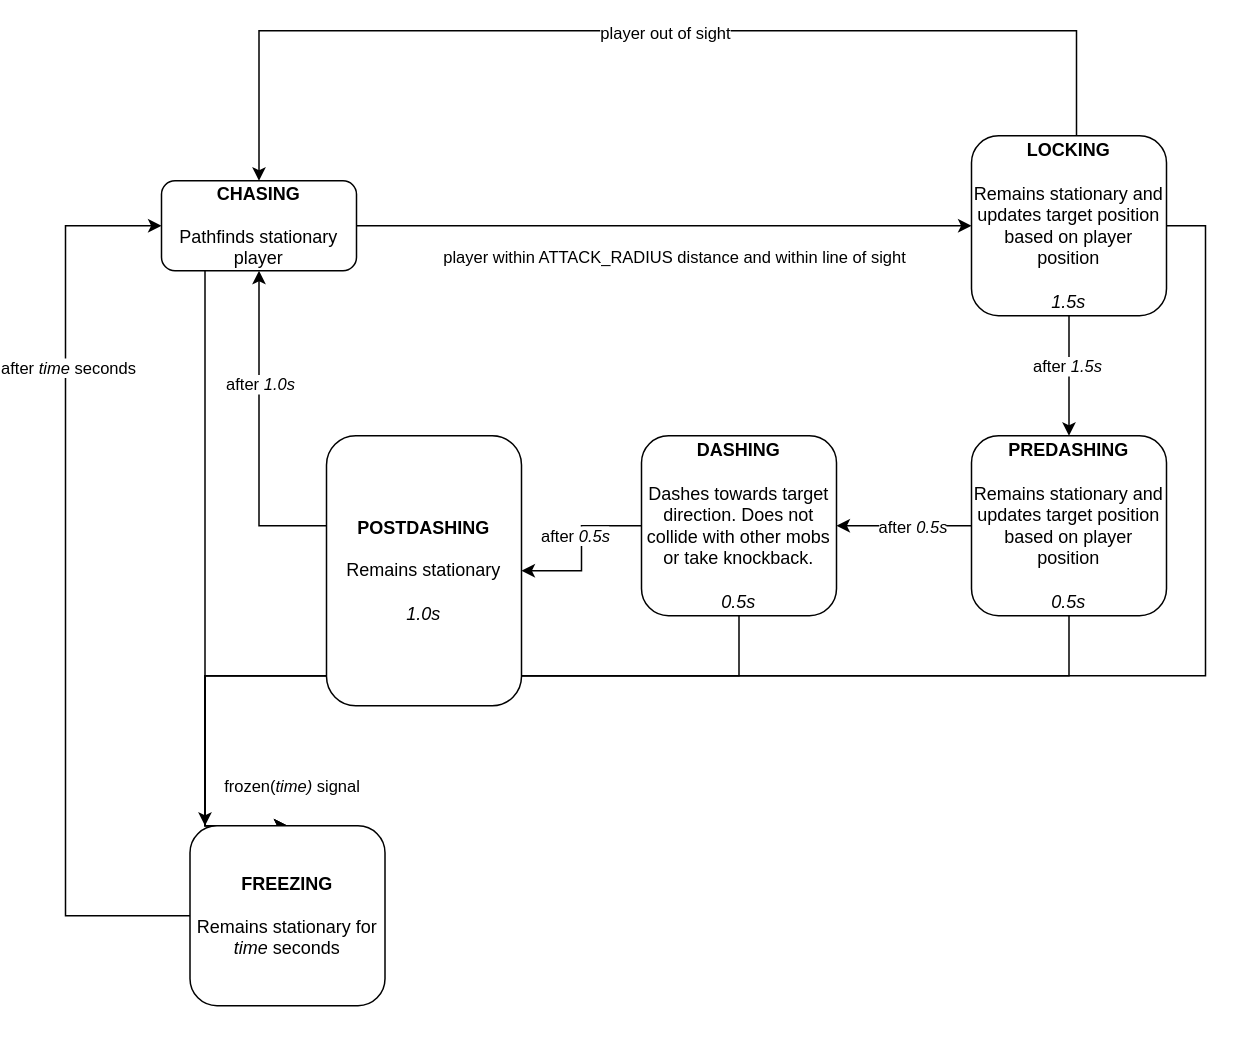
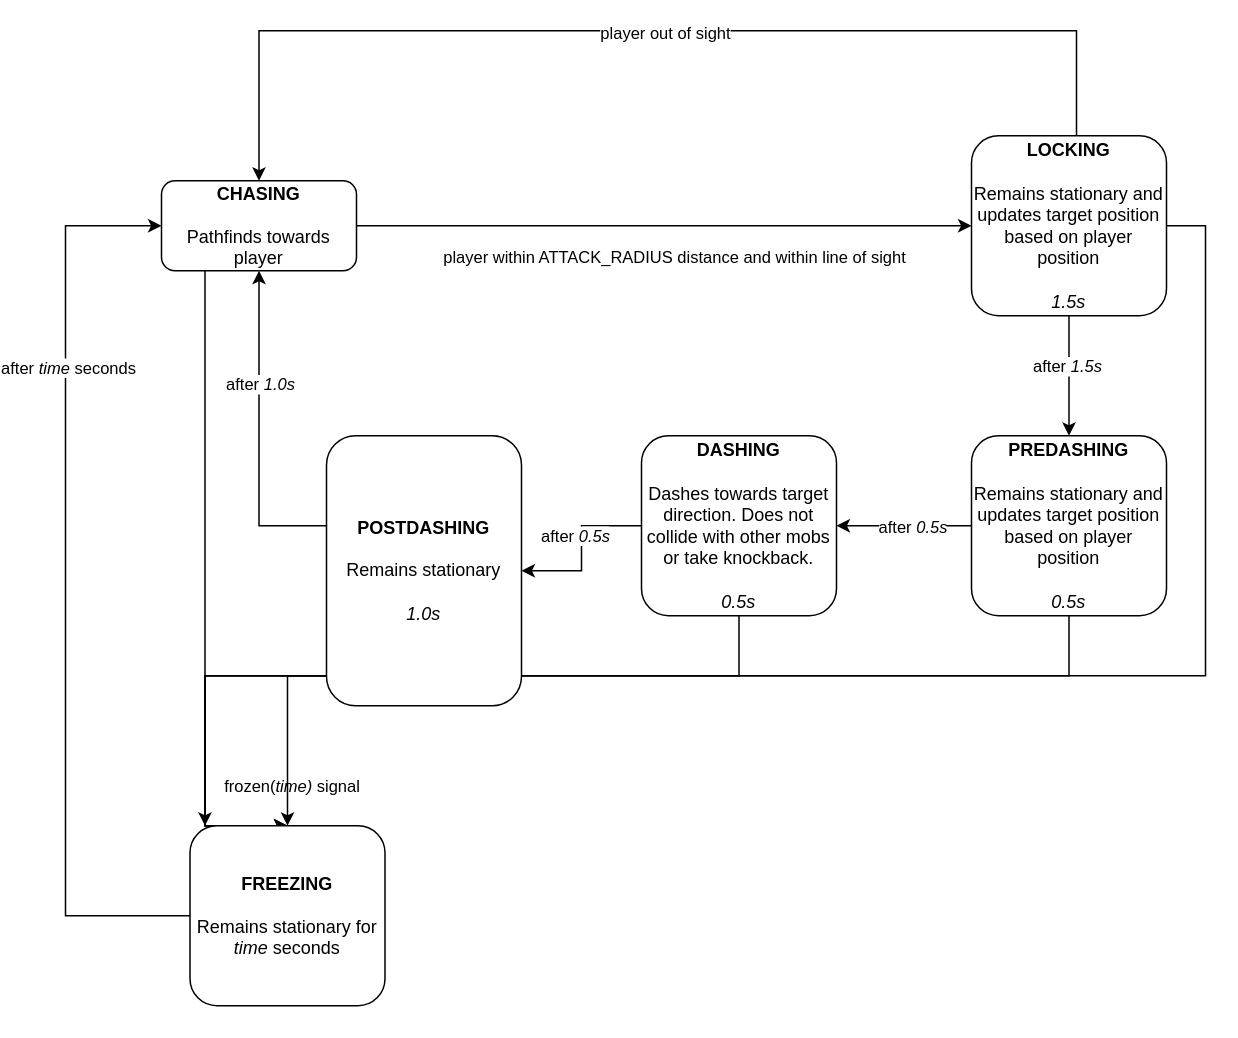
  <mxCell id="0" />
  <mxCell id="1" parent="0" />
  <mxCell id="2" value="" style="edgeStyle=orthogonalEdgeStyle;rounded=0;orthogonalLoop=1;jettySize=auto;html=1;" parent="1" source="6" target="12" edge="1"><mxGeometry relative="1" as="geometry" /></mxCell>
  <mxCell id="3" value="player within ATTACK_RADIUS distance and within line of sight" style="edgeLabel;html=1;align=center;verticalAlign=middle;resizable=0;points=[];" parent="2" vertex="1" connectable="0"><mxGeometry x="-0.152" y="4" relative="1" as="geometry"><mxPoint x="37" y="24" as="offset" /></mxGeometry></mxCell>
  <mxCell id="4" style="edgeStyle=orthogonalEdgeStyle;rounded=0;orthogonalLoop=1;jettySize=auto;html=1;" edge="1" parent="1" source="6" target="27"><mxGeometry relative="1" as="geometry"><Array as="points"><mxPoint x="113" y="340" /><mxPoint x="113" y="340" /></Array></mxGeometry></mxCell>
  <mxCell id="5" value="frozen(&lt;i&gt;time)&lt;/i&gt;&amp;nbsp;signal" style="edgeLabel;html=1;align=center;verticalAlign=middle;resizable=0;points=[];" vertex="1" connectable="0" parent="4"><mxGeometry x="0.795" y="-3" relative="1" as="geometry"><mxPoint x="60" y="11" as="offset" /></mxGeometry></mxCell>
- <mxCell id="6" value="&lt;b&gt;CHASING&lt;/b&gt;&lt;br&gt;&lt;br&gt;Pathfinds stationary player" style="rounded=1;whiteSpace=wrap;html=1;fontSize=12;glass=0;strokeWidth=1;shadow=0;" parent="1" vertex="1"><mxGeometry x="84" y="120" width="130" height="60" as="geometry" /></mxCell>
+ <mxCell id="6" value="&lt;b&gt;CHASING&lt;/b&gt;&lt;br&gt;&lt;br&gt;Pathfinds towards player" style="rounded=1;whiteSpace=wrap;html=1;fontSize=12;glass=0;strokeWidth=1;shadow=0;" parent="1" vertex="1"><mxGeometry x="84" y="120" width="130" height="60" as="geometry" /></mxCell>
  <mxCell id="7" style="edgeStyle=orthogonalEdgeStyle;rounded=0;orthogonalLoop=1;jettySize=auto;html=1;" parent="1" source="12" edge="1"><mxGeometry relative="1" as="geometry"><mxPoint x="149" y="120" as="targetPoint" /><Array as="points"><mxPoint x="694" y="20" /><mxPoint x="149" y="20" /></Array></mxGeometry></mxCell>
  <mxCell id="8" value="player out of sight" style="edgeLabel;html=1;align=center;verticalAlign=middle;resizable=0;points=[];" parent="7" vertex="1" connectable="0"><mxGeometry x="-0.034" y="1" relative="1" as="geometry"><mxPoint as="offset" /></mxGeometry></mxCell>
  <mxCell id="9" value="" style="edgeStyle=orthogonalEdgeStyle;rounded=0;orthogonalLoop=1;jettySize=auto;html=1;" parent="1" source="12" target="16" edge="1"><mxGeometry relative="1" as="geometry" /></mxCell>
  <mxCell id="10" value="after &lt;i&gt;1.5s&lt;/i&gt;" style="edgeLabel;html=1;align=center;verticalAlign=middle;resizable=0;points=[];" parent="9" vertex="1" connectable="0"><mxGeometry x="-0.164" y="-2" relative="1" as="geometry"><mxPoint as="offset" /></mxGeometry></mxCell>
  <mxCell id="11" style="edgeStyle=orthogonalEdgeStyle;rounded=0;orthogonalLoop=1;jettySize=auto;html=1;entryX=0.5;entryY=0;entryDx=0;entryDy=0;" edge="1" parent="1" source="12" target="27"><mxGeometry relative="1" as="geometry"><Array as="points"><mxPoint x="780" y="150" /><mxPoint x="780" y="450" /><mxPoint x="113" y="450" /></Array></mxGeometry></mxCell>
  <mxCell id="12" value="&lt;b&gt;LOCKING&lt;/b&gt;&lt;br&gt;&lt;br&gt;Remains stationary and updates target position based on player position&lt;br&gt;&lt;br&gt;&lt;i&gt;1.5s&lt;/i&gt;" style="rounded=1;whiteSpace=wrap;html=1;fontSize=12;glass=0;strokeWidth=1;shadow=0;" parent="1" vertex="1"><mxGeometry x="624" y="90" width="130" height="120" as="geometry" /></mxCell>
  <mxCell id="13" value="" style="edgeStyle=orthogonalEdgeStyle;rounded=0;orthogonalLoop=1;jettySize=auto;html=1;" parent="1" source="16" target="20" edge="1"><mxGeometry relative="1" as="geometry" /></mxCell>
  <mxCell id="14" value="after &lt;i&gt;0.5s&lt;/i&gt;" style="edgeLabel;html=1;align=center;verticalAlign=middle;resizable=0;points=[];" parent="13" vertex="1" connectable="0"><mxGeometry x="-0.258" relative="1" as="geometry"><mxPoint x="-7" as="offset" /></mxGeometry></mxCell>
  <mxCell id="15" style="edgeStyle=orthogonalEdgeStyle;rounded=0;orthogonalLoop=1;jettySize=auto;html=1;entryX=0.5;entryY=0;entryDx=0;entryDy=0;" edge="1" parent="1" source="16" target="27"><mxGeometry relative="1" as="geometry"><Array as="points"><mxPoint x="689" y="450" /><mxPoint x="113" y="450" /></Array></mxGeometry></mxCell>
  <mxCell id="16" value="&lt;b&gt;PREDASHING&lt;/b&gt;&lt;br&gt;&lt;br&gt;Remains stationary and updates target position based on player position&lt;br&gt;&lt;br&gt;&lt;i&gt;0.5s&lt;/i&gt;" style="rounded=1;whiteSpace=wrap;html=1;fontSize=12;glass=0;strokeWidth=1;shadow=0;" parent="1" vertex="1"><mxGeometry x="624" y="290" width="130" height="120" as="geometry" /></mxCell>
  <mxCell id="17" value="" style="edgeStyle=orthogonalEdgeStyle;rounded=0;orthogonalLoop=1;jettySize=auto;html=1;" parent="1" source="20" target="24" edge="1"><mxGeometry relative="1" as="geometry" /></mxCell>
  <mxCell id="18" value="after &lt;i&gt;0.5s&lt;/i&gt;" style="edgeLabel;html=1;align=center;verticalAlign=middle;resizable=0;points=[];" parent="17" vertex="1" connectable="0"><mxGeometry x="-0.163" y="1" relative="1" as="geometry"><mxPoint x="-6" as="offset" /></mxGeometry></mxCell>
  <mxCell id="19" style="edgeStyle=orthogonalEdgeStyle;rounded=0;orthogonalLoop=1;jettySize=auto;html=1;entryX=0.5;entryY=0;entryDx=0;entryDy=0;" edge="1" parent="1" source="20" target="27"><mxGeometry relative="1" as="geometry"><Array as="points"><mxPoint x="469" y="450" /><mxPoint x="113" y="450" /></Array></mxGeometry></mxCell>
  <mxCell id="20" value="&lt;b&gt;DASHING&lt;/b&gt;&lt;br&gt;&lt;br&gt;Dashes towards target direction. Does not collide with other mobs or take knockback.&lt;br&gt;&lt;br&gt;&lt;i&gt;0.5s&lt;/i&gt;" style="rounded=1;whiteSpace=wrap;html=1;fontSize=12;glass=0;strokeWidth=1;shadow=0;" parent="1" vertex="1"><mxGeometry x="404" y="290" width="130" height="120" as="geometry" /></mxCell>
  <mxCell id="21" style="edgeStyle=orthogonalEdgeStyle;rounded=0;orthogonalLoop=1;jettySize=auto;html=1;" parent="1" source="24" target="6" edge="1"><mxGeometry relative="1" as="geometry"><Array as="points"><mxPoint x="149" y="350" /></Array></mxGeometry></mxCell>
  <mxCell id="22" value="after &lt;i&gt;1.0s&lt;/i&gt;" style="edgeLabel;html=1;align=center;verticalAlign=middle;resizable=0;points=[];" parent="21" vertex="1" connectable="0"><mxGeometry x="0.301" relative="1" as="geometry"><mxPoint as="offset" /></mxGeometry></mxCell>
+ <mxCell id="23" style="edgeStyle=orthogonalEdgeStyle;rounded=0;orthogonalLoop=1;jettySize=auto;html=1;entryX=0.5;entryY=0;entryDx=0;entryDy=0;" edge="1" parent="1" source="24" target="27"><mxGeometry relative="1" as="geometry"><Array as="points"><mxPoint x="259" y="450" /><mxPoint x="113" y="450" /></Array></mxGeometry></mxCell>
  <mxCell id="24" value="&lt;b&gt;POSTDASHING&lt;/b&gt;&lt;br&gt;&lt;br&gt;Remains stationary&lt;br&gt;&lt;br&gt;&lt;i&gt;1.0s&lt;/i&gt;" style="rounded=1;whiteSpace=wrap;html=1;fontSize=12;glass=0;strokeWidth=1;shadow=0;" parent="1" vertex="1"><mxGeometry x="194" y="290" width="130" height="180" as="geometry" /></mxCell>
  <mxCell id="25" style="edgeStyle=orthogonalEdgeStyle;rounded=0;orthogonalLoop=1;jettySize=auto;html=1;exitX=0;exitY=0.5;exitDx=0;exitDy=0;" edge="1" parent="1" source="27" target="6"><mxGeometry relative="1" as="geometry"><Array as="points"><mxPoint x="20" y="610" /><mxPoint x="20" y="150" /></Array></mxGeometry></mxCell>
  <mxCell id="26" value="after &lt;i&gt;time&lt;/i&gt;&amp;nbsp;seconds" style="edgeLabel;html=1;align=center;verticalAlign=middle;resizable=0;points=[];" vertex="1" connectable="0" parent="25"><mxGeometry x="0.481" y="-1" relative="1" as="geometry"><mxPoint as="offset" /></mxGeometry></mxCell>
  <mxCell id="27" value="&lt;b&gt;FREEZING&lt;/b&gt;&lt;br&gt;&lt;br&gt;Remains stationary for &lt;i&gt;time&lt;/i&gt;&amp;nbsp;seconds" style="rounded=1;whiteSpace=wrap;html=1;fontSize=12;glass=0;strokeWidth=1;shadow=0;" vertex="1" parent="1"><mxGeometry x="103" y="550" width="130" height="120" as="geometry" /></mxCell>
